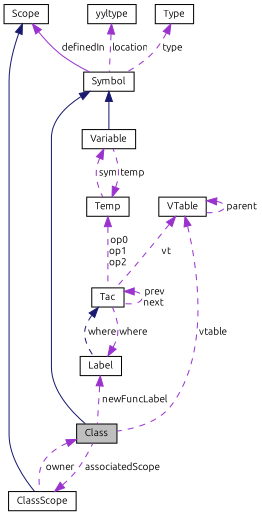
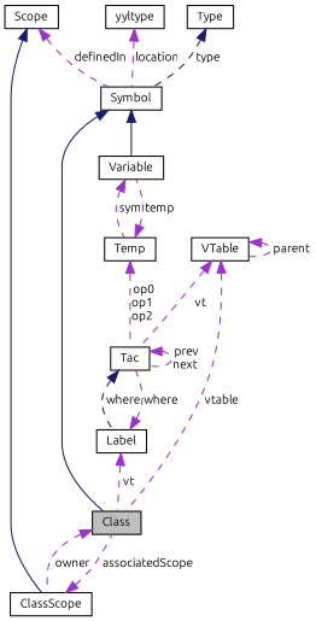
  digraph {
    fontname=Ubuntu
    node [color=black fillcolor=white fontname=Ubuntu fontsize=10 shape=record style=filled]
    edge [color=darkorchid3 dir=back fontname=Ubuntu fontsize=10 labelfontname=Helvetica labelfontsize=10 style=dashed]
    n1 [fillcolor=grey75 fontcolor=black height=0.2 label=Class width=0.4]
    n2 [height=0.2 label=ClassScope width=0.4]
    n3 [height=0.2 label=Symbol width=0.4]
    n4 [height=0.2 label=Variable width=0.4]
    n5 [height=0.2 label=Temp width=0.4]
    n6 [height=0.2 label=yyltype width=0.4]
    n7 [height=0.2 label=Type width=0.4]
    n8 [height=0.2 label=Scope width=0.4]
    n9 [height=0.2 label=VTable width=0.4]
    n10 [height=0.2 label=Tac width=0.4]
    n11 [height=0.2 label=Label width=0.4]
    n1 -> n2 [label=" owner"]
    n2 -> n1 [label=" associatedScope"]
    n3 -> n1 [color=midnightblue style=solid]
    n3 -> n4 [color=midnightblue style=solid]
    n4 -> n5 [label=" sym"]
    n5 -> n4 [label=" temp"]
    n5 -> n10 [label=" op0\nop1\nop2"]
    n6 -> n3 [label=" location"]
-   n7 -> n3 [label=" type"]
+   n7 -> n3 [color=midnightblue label=" type"]
    n8 -> n2 [color=midnightblue style=solid]
-   n8 -> n3 [label=" definedIn" style=solid]
+   n8 -> n3 [label=" definedIn"]
    n9 -> n1 [label=" vtable"]
    n9 -> n9 [label=" parent"]
    n9 -> n10 [label=" vt"]
    n10 -> n10 [label=" prev\nnext"]
    n10 -> n11 [color=midnightblue label=" where"]
-   n11 -> n1 [label=" newFuncLabel"]
+   n11 -> n1 [label=" vt"]
    n11 -> n10 [label=" where"]
  }
